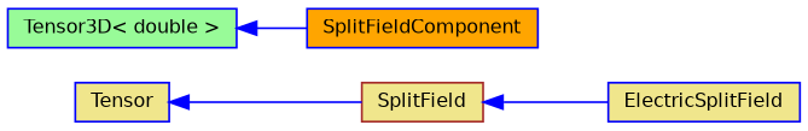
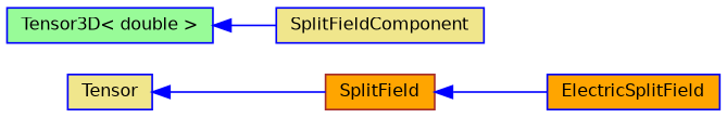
  digraph {
    rankdir=LR
    node [color=blue fillcolor=orange fontname=Helvetica fontsize=10 shape=record style=filled]
    edge [color=blue dir=back fontname=Helvetica fontsize=10 labelfontname=Helvetica labelfontsize=10 style=solid]
-   n1 [fillcolor=khaki fontcolor=black height=0.2 label=ElectricSplitField width=0.4]
-   n2 [color=brown fillcolor=khaki height=0.2 label=SplitField width=0.4]
+   n1 [fontcolor=black height=0.2 label=ElectricSplitField width=0.4]
+   n2 [color=brown height=0.2 label=SplitField width=0.4]
    n3 [fillcolor=khaki height=0.2 label=Tensor width=0.4]
-   n4 [height=0.2 label=SplitFieldComponent width=0.4]
+   n4 [fillcolor=khaki height=0.2 label=SplitFieldComponent width=0.4]
    n5 [fillcolor=palegreen height=0.2 label="Tensor3D\< double \>" width=0.4]
    n2 -> n1
    n3 -> n2
    n5 -> n4
  }
